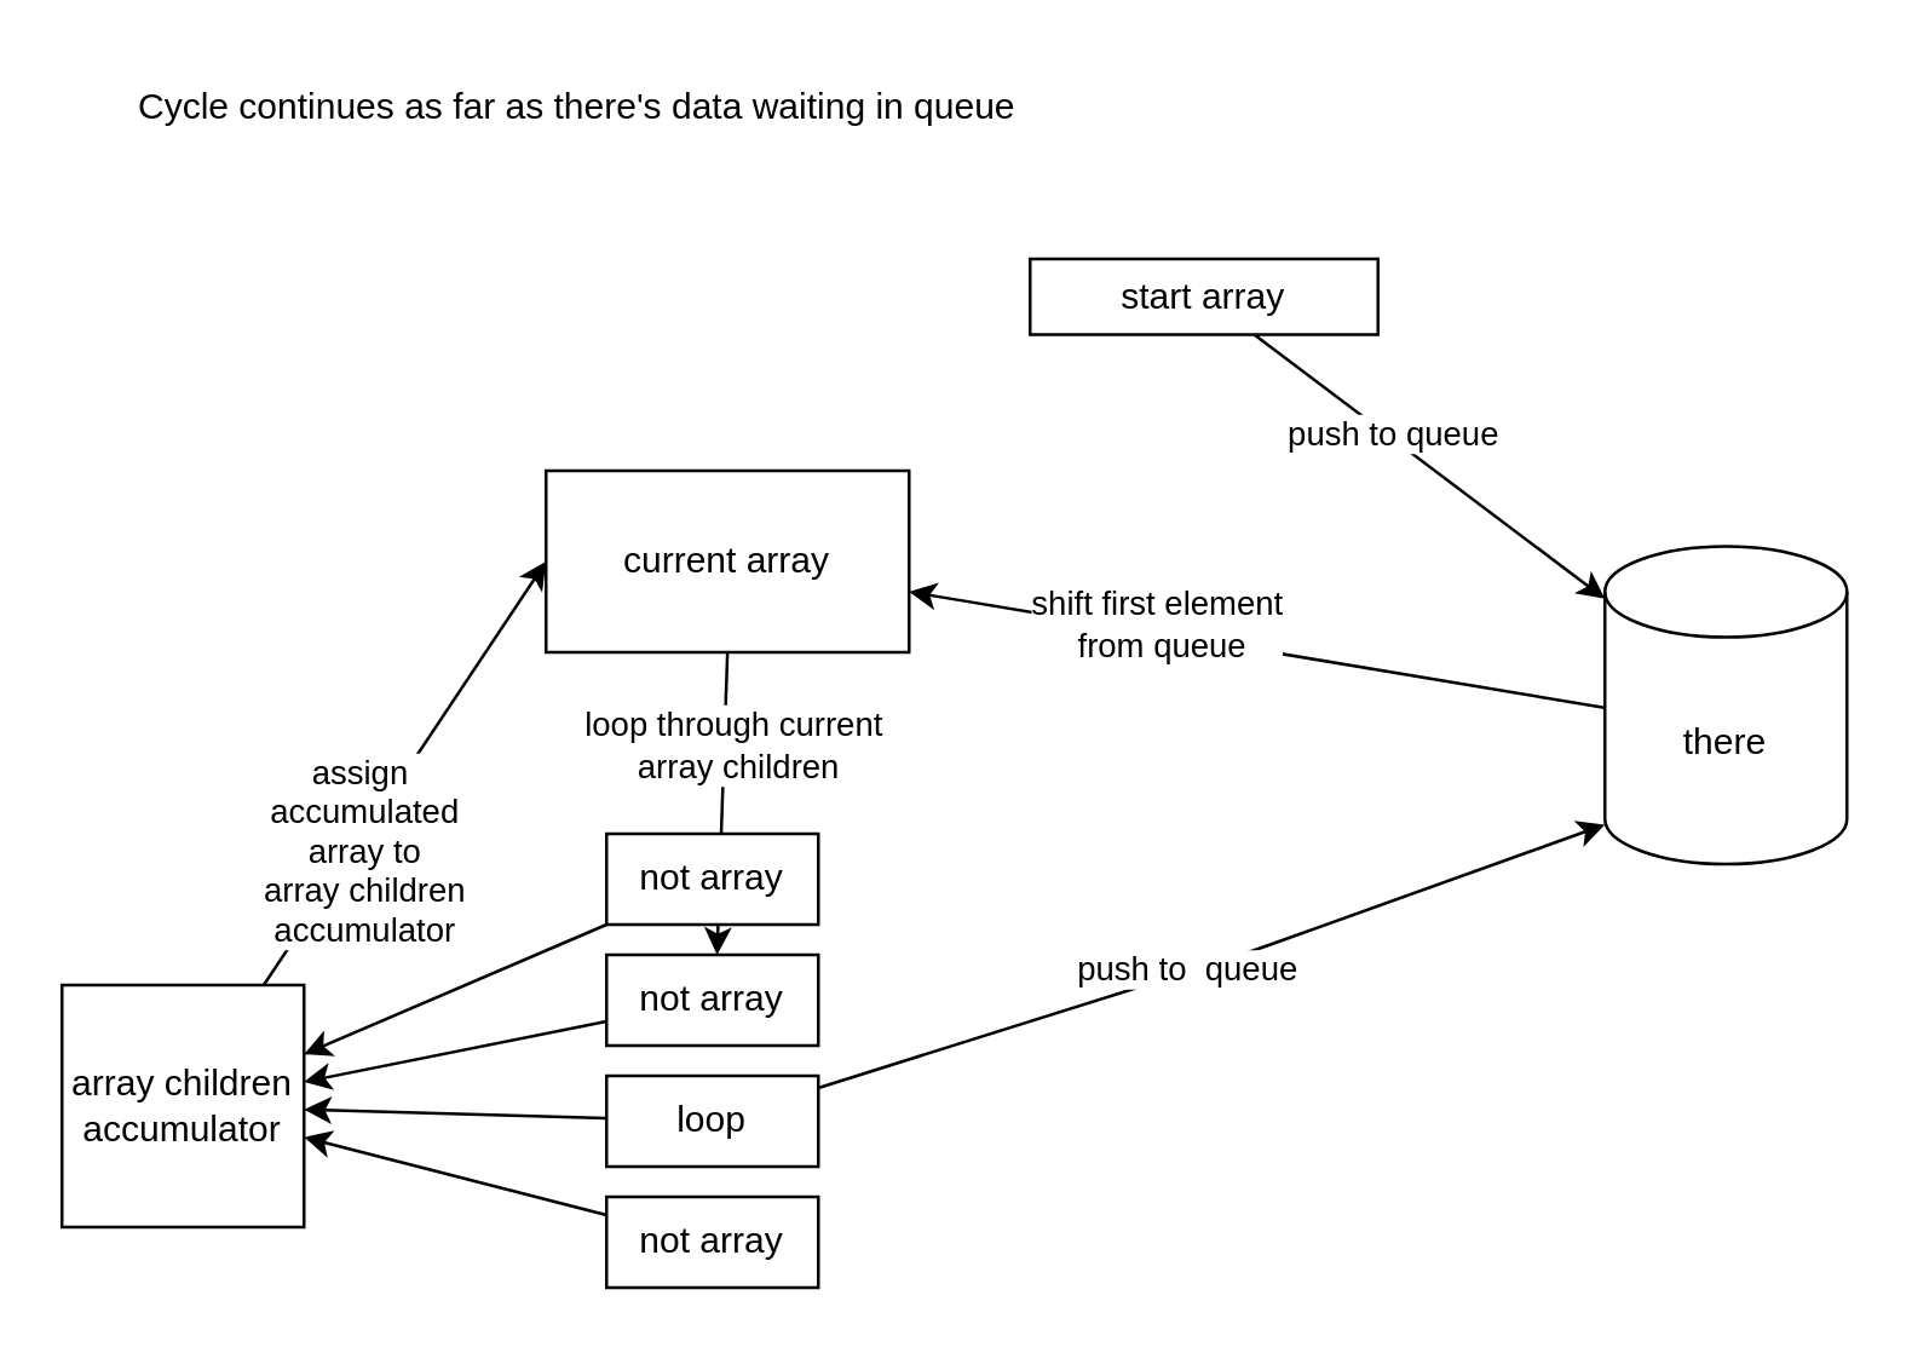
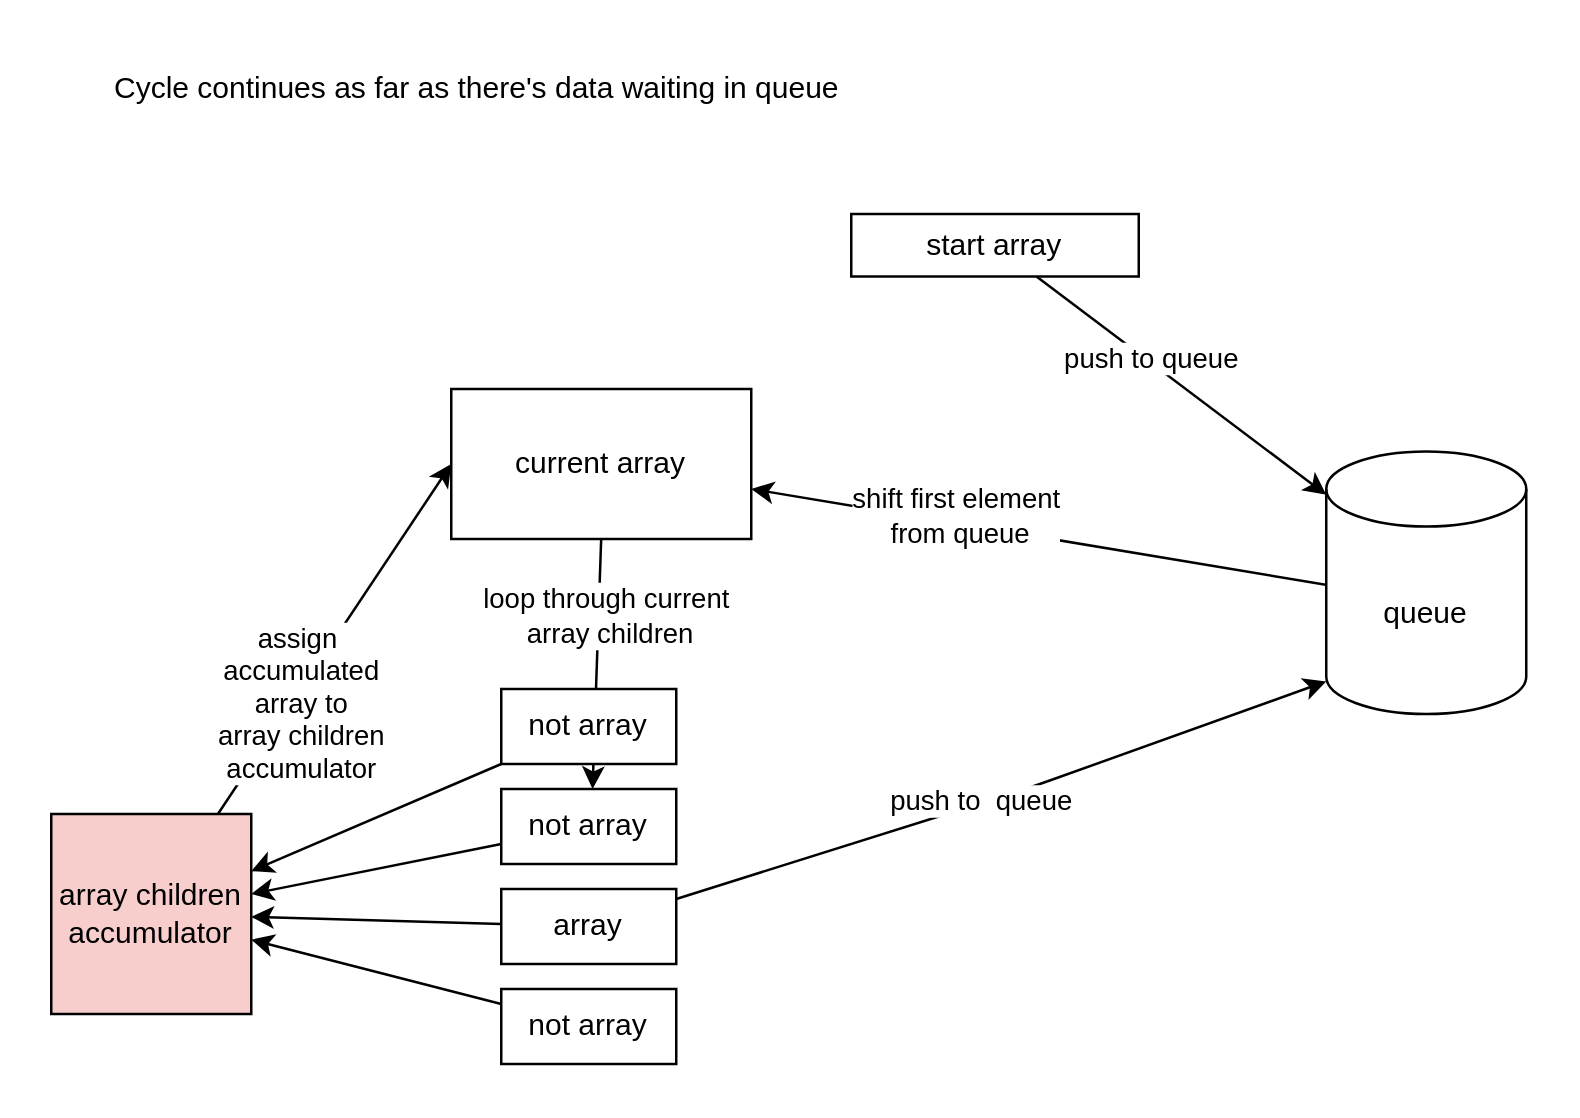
  <mxCell id="0" />
  <mxCell id="1" parent="0" />
  <mxCell id="2" value="" style="edgeStyle=none;html=1;" edge="1" parent="1"><mxGeometry relative="1" as="geometry"><mxPoint x="239.966" y="215" as="sourcePoint" /><mxPoint x="236.517" y="315" as="targetPoint" /></mxGeometry></mxCell>
  <mxCell id="3" value="loop through current&lt;br&gt;&amp;nbsp;array children" style="edgeLabel;html=1;align=center;verticalAlign=middle;resizable=0;points=[];" vertex="1" connectable="0" parent="2"><mxGeometry x="-0.403" y="4" relative="1" as="geometry"><mxPoint x="-1" as="offset" /></mxGeometry></mxCell>
  <mxCell id="4" value="current array" style="rounded=0;whiteSpace=wrap;html=1;" vertex="1" parent="1"><mxGeometry x="180" y="155" width="120" height="60" as="geometry" /></mxCell>
  <mxCell id="5" value="" style="edgeStyle=none;html=1;" edge="1" parent="1" source="6" target="20"><mxGeometry relative="1" as="geometry" /></mxCell>
  <mxCell id="6" value="not array" style="rounded=0;whiteSpace=wrap;html=1;" vertex="1" parent="1"><mxGeometry x="200" y="275" width="70" height="30" as="geometry" /></mxCell>
  <mxCell id="7" value="" style="edgeStyle=none;html=1;" edge="1" parent="1" source="8" target="20"><mxGeometry relative="1" as="geometry" /></mxCell>
  <mxCell id="8" value="not array" style="rounded=0;whiteSpace=wrap;html=1;" vertex="1" parent="1"><mxGeometry x="200" y="315" width="70" height="30" as="geometry" /></mxCell>
  <mxCell id="9" style="edgeStyle=none;html=1;entryX=0;entryY=0.808;entryDx=0;entryDy=0;entryPerimeter=0;" edge="1" parent="1" source="12"><mxGeometry relative="1" as="geometry"><mxPoint x="530" y="271.96" as="targetPoint" /><Array as="points"><mxPoint x="410" y="315" /></Array></mxGeometry></mxCell>
  <mxCell id="10" value="push to&amp;nbsp; queue" style="edgeLabel;html=1;align=center;verticalAlign=middle;resizable=0;points=[];" vertex="1" connectable="0" parent="9"><mxGeometry x="-0.065" y="1" relative="1" as="geometry"><mxPoint as="offset" /></mxGeometry></mxCell>
  <mxCell id="11" value="" style="edgeStyle=none;html=1;" edge="1" parent="1" source="12" target="20"><mxGeometry relative="1" as="geometry" /></mxCell>
- <mxCell id="12" value="loop" style="rounded=0;whiteSpace=wrap;html=1;" vertex="1" parent="1"><mxGeometry x="200" y="355" width="70" height="30" as="geometry" /></mxCell>
+ <mxCell id="12" value="array" style="rounded=0;whiteSpace=wrap;html=1;" vertex="1" parent="1"><mxGeometry x="200" y="355" width="70" height="30" as="geometry" /></mxCell>
  <mxCell id="13" style="edgeStyle=none;html=1;" edge="1" parent="1" target="4"><mxGeometry relative="1" as="geometry"><mxPoint x="540" y="235" as="sourcePoint" /></mxGeometry></mxCell>
  <mxCell id="14" value="shift first element&lt;br&gt;&amp;nbsp;from queue" style="edgeLabel;html=1;align=center;verticalAlign=middle;resizable=0;points=[];" vertex="1" connectable="0" parent="13"><mxGeometry x="0.323" y="-3" relative="1" as="geometry"><mxPoint as="offset" /></mxGeometry></mxCell>
  <mxCell id="15" style="edgeStyle=none;html=1;" edge="1" parent="1" source="17"><mxGeometry relative="1" as="geometry"><mxPoint x="530" y="197.326" as="targetPoint" /></mxGeometry></mxCell>
  <mxCell id="16" value="push to queue" style="edgeLabel;html=1;align=center;verticalAlign=middle;resizable=0;points=[];" vertex="1" connectable="0" parent="15"><mxGeometry x="-0.226" y="1" relative="1" as="geometry"><mxPoint as="offset" /></mxGeometry></mxCell>
  <mxCell id="17" value="start array" style="rounded=0;whiteSpace=wrap;html=1;" vertex="1" parent="1"><mxGeometry x="340" y="85" width="115" height="25" as="geometry" /></mxCell>
  <mxCell id="18" style="edgeStyle=none;html=1;entryX=0;entryY=0.5;entryDx=0;entryDy=0;" edge="1" parent="1" source="20" target="4"><mxGeometry relative="1" as="geometry" /></mxCell>
  <mxCell id="19" value="assign&amp;nbsp;&lt;br&gt;accumulated&lt;br&gt;array to&lt;br&gt;array children&lt;br&gt;accumulator" style="edgeLabel;html=1;align=center;verticalAlign=middle;resizable=0;points=[];" vertex="1" connectable="0" parent="18"><mxGeometry x="-0.347" y="-3" relative="1" as="geometry"><mxPoint as="offset" /></mxGeometry></mxCell>
- <mxCell id="20" value="array children accumulator" style="whiteSpace=wrap;html=1;aspect=fixed;" vertex="1" parent="1"><mxGeometry x="20" y="325" width="80" height="80" as="geometry" /></mxCell>
+ <mxCell id="20" value="array children accumulator" style="whiteSpace=wrap;html=1;aspect=fixed;fillColor=#f8cecc;" vertex="1" parent="1"><mxGeometry x="20" y="325" width="80" height="80" as="geometry" /></mxCell>
  <mxCell id="21" style="edgeStyle=none;html=1;" edge="1" parent="1" source="22" target="20"><mxGeometry relative="1" as="geometry" /></mxCell>
  <mxCell id="22" value="not array" style="rounded=0;whiteSpace=wrap;html=1;" vertex="1" parent="1"><mxGeometry x="200" y="395" width="70" height="30" as="geometry" /></mxCell>
  <mxCell id="23" value="Cycle continues as far as there's data waiting in queue" style="text;html=1;align=center;verticalAlign=middle;resizable=0;points=[];autosize=1;strokeColor=none;fillColor=none;" vertex="1" parent="1"><mxGeometry x="35" y="20" width="310" height="30" as="geometry" /></mxCell>
- <mxCell id="24" value="there" style="shape=cylinder3;whiteSpace=wrap;html=1;boundedLbl=1;backgroundOutline=1;size=15;" vertex="1" parent="1"><mxGeometry x="530" y="180" width="80" height="105" as="geometry" /></mxCell>
+ <mxCell id="24" value="queue" style="shape=cylinder3;whiteSpace=wrap;html=1;boundedLbl=1;backgroundOutline=1;size=15;" vertex="1" parent="1"><mxGeometry x="530" y="180" width="80" height="105" as="geometry" /></mxCell>
